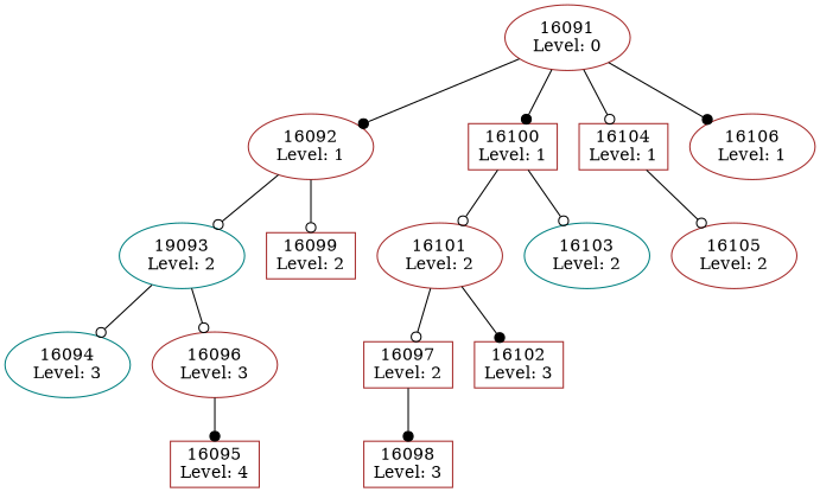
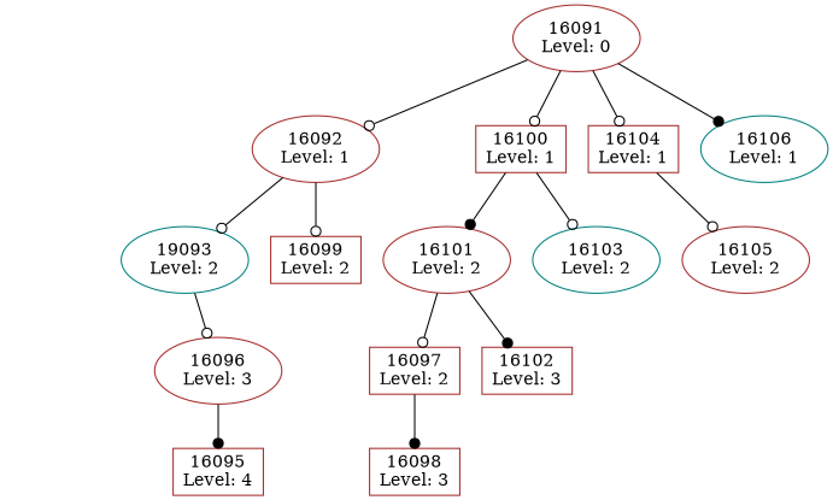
  digraph {
    node [color=brown shape=ellipse]
    edge [arrowhead=odot]
    n1 [label="16091\nLevel: 0"]
    n2 [label="16092\nLevel: 1"]
    n3 [label="16100\nLevel: 1" shape=box]
    n4 [label="16104\nLevel: 1" shape=box]
-   n5 [label="16106\nLevel: 1"]
+   n5 [color=teal label="16106\nLevel: 1"]
    n6 [color=teal label="19093\nLevel: 2"]
    n7 [label="16099\nLevel: 2" shape=box]
    n8 [label="16101\nLevel: 2"]
    n9 [color=teal label="16103\nLevel: 2"]
    n10 [label="16105\nLevel: 2"]
-   n11 [color=teal label="16094\nLevel: 3"]
    n12 [label="16096\nLevel: 3"]
    n13 [label="16097\nLevel: 2" shape=box]
    n14 [label="16098\nLevel: 3" shape=box]
    n15 [label="16095\nLevel: 4" shape=box]
    n16 [label="16102\nLevel: 3" shape=box]
-   n1 -> n2 [arrowhead=dot]
-   n1 -> n3 [arrowhead=dot]
+   n1 -> n2
+   n1 -> n3
    n1 -> n4
    n1 -> n5 [arrowhead=dot]
    n2 -> n6
    n2 -> n7
-   n3 -> n8
+   n3 -> n8 [arrowhead=dot]
    n3 -> n9
    n4 -> n10
-   n6 -> n11
    n6 -> n12
    n8 -> n13
    n8 -> n16 [arrowhead=dot]
    n12 -> n15 [arrowhead=dot]
    n13 -> n14 [arrowhead=dot]
  }
